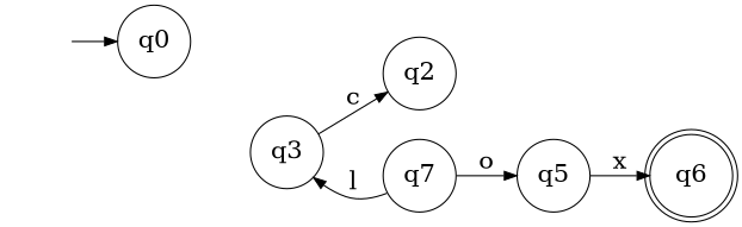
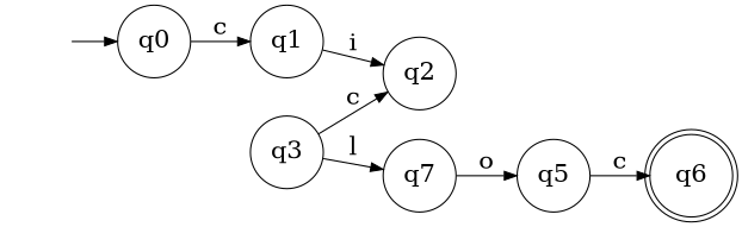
  digraph {
    rankdir=LR
    node [fontsize=20 shape=circle]
    edge [fontsize="20pt"]
    "" [shape=plaintext]
    n2 [label=q0]
+   n3 [label=q1]
    n4 [label=q6 shape=doublecircle]
    n5 [label=q5]
    n6 [label=q3]
    n7 [label=q7]
    n8 [label=q2]
    "" -> n2
-   n5 -> n4 [label=x]
-   n7 -> n6 [label=l]
+   n2 -> n3 [label=c]
+   n3 -> n8 [label=i]
+   n5 -> n4 [label=c]
+   n6 -> n7 [label=l]
    n6 -> n8 [label=c]
    n7 -> n5 [label=o]
  }
